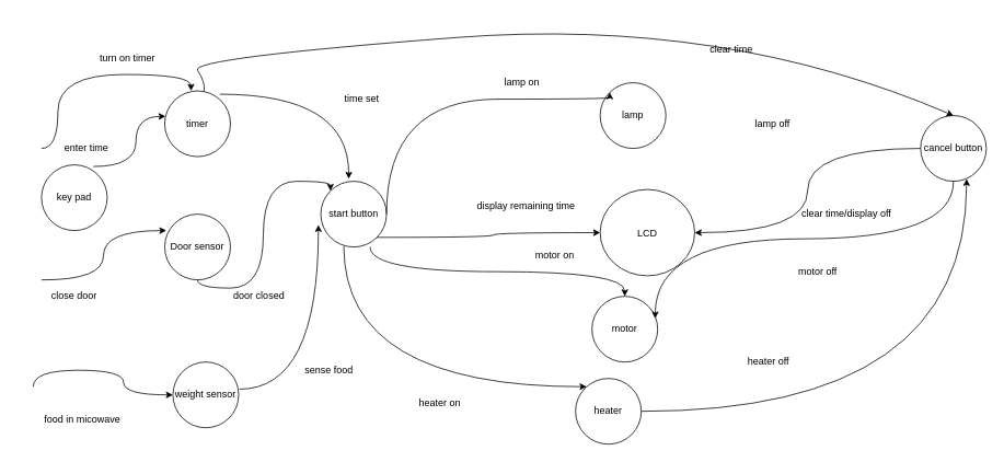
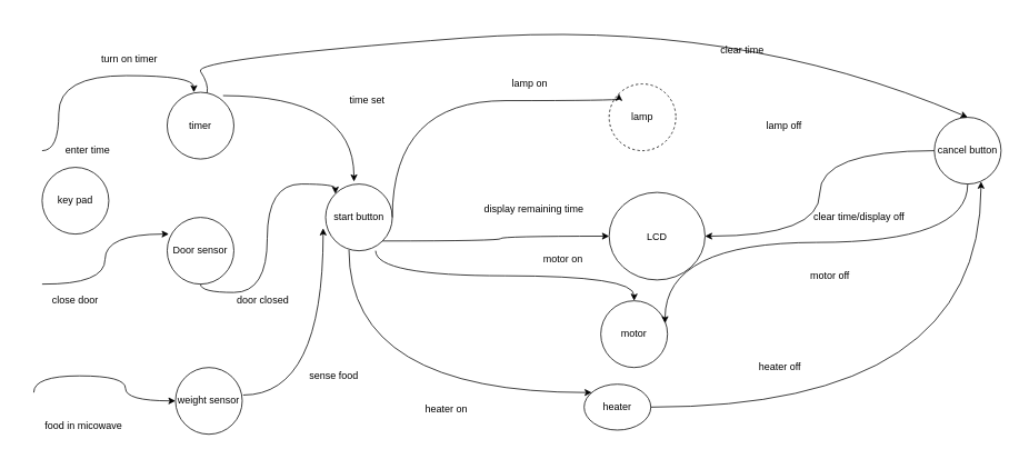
  <mxCell id="0" />
  <mxCell id="1" parent="0" />
  <mxCell id="2" value="start button" style="ellipse;whiteSpace=wrap;html=1;aspect=fixed;" vertex="1" parent="1"><mxGeometry x="390" y="220" width="80" height="80" as="geometry" /></mxCell>
  <mxCell id="3" value="timer" style="ellipse;whiteSpace=wrap;html=1;aspect=fixed;" vertex="1" parent="1"><mxGeometry x="200" y="110" width="80" height="80" as="geometry" /></mxCell>
  <mxCell id="4" value="" style="endArrow=classic;html=1;exitX=0.838;exitY=0.05;exitDx=0;exitDy=0;exitPerimeter=0;entryX=0.425;entryY=-0.037;entryDx=0;entryDy=0;entryPerimeter=0;edgeStyle=orthogonalEdgeStyle;curved=1;" edge="1" parent="1" source="3" target="2"><mxGeometry width="50" height="50" relative="1" as="geometry"><mxPoint x="410" y="310" as="sourcePoint" /><mxPoint x="460" y="260" as="targetPoint" /></mxGeometry></mxCell>
  <mxCell id="5" value="" style="endArrow=classic;html=1;entryX=0.4;entryY=0;entryDx=0;entryDy=0;entryPerimeter=0;edgeStyle=orthogonalEdgeStyle;curved=1;" edge="1" parent="1" target="3"><mxGeometry width="50" height="50" relative="1" as="geometry"><mxPoint x="50" y="180" as="sourcePoint" /><mxPoint x="460" y="260" as="targetPoint" /><Array as="points"><mxPoint x="70" y="180" /><mxPoint x="70" y="90" /><mxPoint x="232" y="90" /></Array></mxGeometry></mxCell>
  <mxCell id="6" value="turn on timer" style="text;html=1;strokeColor=none;fillColor=none;align=center;verticalAlign=middle;whiteSpace=wrap;rounded=0;" vertex="1" parent="1"><mxGeometry x="70" y="60" width="170" height="20" as="geometry" /></mxCell>
  <mxCell id="7" value="Door sensor&lt;br&gt;" style="ellipse;whiteSpace=wrap;html=1;aspect=fixed;" vertex="1" parent="1"><mxGeometry x="200" y="260" width="80" height="80" as="geometry" /></mxCell>
  <mxCell id="8" value="" style="curved=1;endArrow=classic;html=1;entryX=0;entryY=0;entryDx=0;entryDy=0;edgeStyle=orthogonalEdgeStyle;" edge="1" parent="1" source="7" target="2"><mxGeometry width="50" height="50" relative="1" as="geometry"><mxPoint x="410" y="300" as="sourcePoint" /><mxPoint x="460" y="250" as="targetPoint" /><Array as="points"><mxPoint x="240" y="350" /><mxPoint x="320" y="350" /><mxPoint x="320" y="220" /><mxPoint x="402" y="220" /></Array></mxGeometry></mxCell>
  <mxCell id="9" value="door closed" style="text;html=1;strokeColor=none;fillColor=none;align=center;verticalAlign=middle;whiteSpace=wrap;rounded=0;" vertex="1" parent="1"><mxGeometry x="230" y="350" width="170" height="20" as="geometry" /></mxCell>
  <mxCell id="10" value="time set" style="text;html=1;strokeColor=none;fillColor=none;align=center;verticalAlign=middle;whiteSpace=wrap;rounded=0;" vertex="1" parent="1"><mxGeometry x="390" y="110" width="100" height="20" as="geometry" /></mxCell>
  <mxCell id="11" value="" style="curved=1;endArrow=classic;html=1;entryX=0.025;entryY=0.25;entryDx=0;entryDy=0;entryPerimeter=0;edgeStyle=orthogonalEdgeStyle;" edge="1" parent="1" target="7"><mxGeometry width="50" height="50" relative="1" as="geometry"><mxPoint x="50" y="340" as="sourcePoint" /><mxPoint x="460" y="250" as="targetPoint" /></mxGeometry></mxCell>
  <mxCell id="12" value="close door&lt;br&gt;" style="text;html=1;strokeColor=none;fillColor=none;align=center;verticalAlign=middle;whiteSpace=wrap;rounded=0;" vertex="1" parent="1"><mxGeometry x="20" y="350" width="140" height="20" as="geometry" /></mxCell>
  <mxCell id="13" value="weight sensor&lt;br&gt;" style="ellipse;whiteSpace=wrap;html=1;aspect=fixed;" vertex="1" parent="1"><mxGeometry x="210" y="440" width="80" height="80" as="geometry" /></mxCell>
  <mxCell id="14" value="" style="curved=1;endArrow=classic;html=1;entryX=0;entryY=0.5;entryDx=0;entryDy=0;edgeStyle=orthogonalEdgeStyle;" edge="1" parent="1" target="13"><mxGeometry width="50" height="50" relative="1" as="geometry"><mxPoint x="40" y="470" as="sourcePoint" /><mxPoint x="460" y="240" as="targetPoint" /><Array as="points"><mxPoint x="40" y="450" /><mxPoint x="150" y="450" /><mxPoint x="150" y="480" /></Array></mxGeometry></mxCell>
  <mxCell id="15" value="food in micowave" style="text;html=1;strokeColor=none;fillColor=none;align=center;verticalAlign=middle;whiteSpace=wrap;rounded=0;" vertex="1" parent="1"><mxGeometry x="30" y="500" width="140" height="20" as="geometry" /></mxCell>
  <mxCell id="16" value="" style="curved=1;endArrow=classic;html=1;exitX=1.013;exitY=0.413;exitDx=0;exitDy=0;exitPerimeter=0;edgeStyle=orthogonalEdgeStyle;entryX=-0.037;entryY=0.663;entryDx=0;entryDy=0;entryPerimeter=0;" edge="1" parent="1" source="13" target="2"><mxGeometry width="50" height="50" relative="1" as="geometry"><mxPoint x="410" y="390" as="sourcePoint" /><mxPoint x="460" y="340" as="targetPoint" /></mxGeometry></mxCell>
  <mxCell id="17" value="sense food" style="text;html=1;strokeColor=none;fillColor=none;align=center;verticalAlign=middle;whiteSpace=wrap;rounded=0;" vertex="1" parent="1"><mxGeometry x="350" y="440" width="100" height="20" as="geometry" /></mxCell>
- <mxCell id="18" value="lamp" style="ellipse;whiteSpace=wrap;html=1;aspect=fixed;" vertex="1" parent="1"><mxGeometry x="730" y="100" width="80" height="80" as="geometry" /></mxCell>
+ <mxCell id="18" value="lamp" style="ellipse;whiteSpace=wrap;html=1;aspect=fixed;dashed=1;" vertex="1" parent="1"><mxGeometry x="730" y="100" width="80" height="80" as="geometry" /></mxCell>
  <mxCell id="19" value="" style="curved=1;endArrow=classic;html=1;exitX=1;exitY=0.5;exitDx=0;exitDy=0;entryX=0;entryY=0;entryDx=0;entryDy=0;edgeStyle=orthogonalEdgeStyle;" edge="1" parent="1" source="2" target="18"><mxGeometry width="50" height="50" relative="1" as="geometry"><mxPoint x="410" y="250" as="sourcePoint" /><mxPoint x="460" y="200" as="targetPoint" /><Array as="points"><mxPoint x="470" y="120" /><mxPoint x="742" y="120" /></Array></mxGeometry></mxCell>
  <mxCell id="20" value="lamp on&lt;br&gt;" style="text;html=1;strokeColor=none;fillColor=none;align=center;verticalAlign=middle;whiteSpace=wrap;rounded=0;" vertex="1" parent="1"><mxGeometry x="560" y="90" width="150" height="20" as="geometry" /></mxCell>
  <mxCell id="21" value="LCD" style="ellipse;whiteSpace=wrap;html=1;aspect=fixed;" vertex="1" parent="1"><mxGeometry x="730" y="230" width="115" height="105" as="geometry" /></mxCell>
  <mxCell id="22" value="" style="curved=1;endArrow=classic;html=1;entryX=0;entryY=0.5;entryDx=0;entryDy=0;exitX=1;exitY=1;exitDx=0;exitDy=0;edgeStyle=orthogonalEdgeStyle;" edge="1" parent="1" source="2" target="21"><mxGeometry width="50" height="50" relative="1" as="geometry"><mxPoint x="410" y="240" as="sourcePoint" /><mxPoint x="460" y="190" as="targetPoint" /></mxGeometry></mxCell>
  <mxCell id="23" value="display remaining time" style="text;html=1;strokeColor=none;fillColor=none;align=center;verticalAlign=middle;whiteSpace=wrap;rounded=0;" vertex="1" parent="1"><mxGeometry x="570" y="240" width="140" height="20" as="geometry" /></mxCell>
  <mxCell id="24" value="motor" style="ellipse;whiteSpace=wrap;html=1;aspect=fixed;" vertex="1" parent="1"><mxGeometry x="720" y="360" width="80" height="80" as="geometry" /></mxCell>
  <mxCell id="25" value="" style="curved=1;endArrow=classic;html=1;exitX=0.75;exitY=1;exitDx=0;exitDy=0;exitPerimeter=0;edgeStyle=orthogonalEdgeStyle;" edge="1" parent="1" source="2" target="24"><mxGeometry width="50" height="50" relative="1" as="geometry"><mxPoint x="410" y="400" as="sourcePoint" /><mxPoint x="460" y="350" as="targetPoint" /></mxGeometry></mxCell>
  <mxCell id="26" value="motor on" style="text;html=1;strokeColor=none;fillColor=none;align=center;verticalAlign=middle;whiteSpace=wrap;rounded=0;" vertex="1" parent="1"><mxGeometry x="640" y="300" width="70" height="20" as="geometry" /></mxCell>
- <mxCell id="27" value="heater" style="ellipse;whiteSpace=wrap;html=1;aspect=fixed;" vertex="1" parent="1"><mxGeometry x="700" y="460" width="80" height="80" as="geometry" /></mxCell>
+ <mxCell id="27" value="heater" style="ellipse;whiteSpace=wrap;html=1;aspect=fixed;" vertex="1" parent="1"><mxGeometry x="700" y="460" width="80" height="55" as="geometry" /></mxCell>
  <mxCell id="28" value="" style="curved=1;endArrow=classic;html=1;exitX=0.35;exitY=0.988;exitDx=0;exitDy=0;exitPerimeter=0;edgeStyle=orthogonalEdgeStyle;" edge="1" parent="1" source="2" target="27"><mxGeometry width="50" height="50" relative="1" as="geometry"><mxPoint x="410" y="400" as="sourcePoint" /><mxPoint x="460" y="350" as="targetPoint" /><Array as="points"><mxPoint x="418" y="470" /></Array></mxGeometry></mxCell>
  <mxCell id="29" value="heater on" style="text;html=1;strokeColor=none;fillColor=none;align=center;verticalAlign=middle;whiteSpace=wrap;rounded=0;" vertex="1" parent="1"><mxGeometry x="435" y="470" width="200" height="40" as="geometry" /></mxCell>
  <mxCell id="30" value="cancel button" style="ellipse;whiteSpace=wrap;html=1;aspect=fixed;" vertex="1" parent="1"><mxGeometry x="1120" y="140" width="80" height="80" as="geometry" /></mxCell>
  <mxCell id="31" value="" style="curved=1;endArrow=classic;html=1;entryX=0.5;entryY=0;entryDx=0;entryDy=0;" edge="1" parent="1" source="3" target="30"><mxGeometry width="50" height="50" relative="1" as="geometry"><mxPoint x="230" y="120" as="sourcePoint" /><mxPoint x="590" y="70" as="targetPoint" /><Array as="points"><mxPoint x="250" y="100" /><mxPoint x="230" y="70" /><mxPoint x="880" y="20" /></Array></mxGeometry></mxCell>
  <mxCell id="32" value="clear time" style="text;html=1;strokeColor=none;fillColor=none;align=center;verticalAlign=middle;whiteSpace=wrap;rounded=0;" vertex="1" parent="1"><mxGeometry x="820" y="50" width="140" height="20" as="geometry" /></mxCell>
  <mxCell id="33" value="key pad" style="ellipse;whiteSpace=wrap;html=1;aspect=fixed;" vertex="1" parent="1"><mxGeometry x="50" y="200" width="80" height="80" as="geometry" /></mxCell>
- <mxCell id="34" value="" style="curved=1;endArrow=classic;html=1;entryX=0.013;entryY=0.388;entryDx=0;entryDy=0;entryPerimeter=0;exitX=0.788;exitY=0.025;exitDx=0;exitDy=0;exitPerimeter=0;edgeStyle=orthogonalEdgeStyle;" edge="1" parent="1" source="33" target="3"><mxGeometry width="50" height="50" relative="1" as="geometry"><mxPoint x="80" y="120" as="sourcePoint" /><mxPoint x="130" y="70" as="targetPoint" /></mxGeometry></mxCell>
  <mxCell id="35" value="enter time" style="text;html=1;strokeColor=none;fillColor=none;align=center;verticalAlign=middle;whiteSpace=wrap;rounded=0;" vertex="1" parent="1"><mxGeometry x="70" y="170" width="70" height="20" as="geometry" /></mxCell>
  <mxCell id="36" value="lamp off" style="text;html=1;strokeColor=none;fillColor=none;align=center;verticalAlign=middle;whiteSpace=wrap;rounded=0;" vertex="1" parent="1"><mxGeometry x="870" y="140" width="140" height="20" as="geometry" /></mxCell>
  <mxCell id="37" value="" style="curved=1;endArrow=classic;html=1;exitX=0;exitY=0.5;exitDx=0;exitDy=0;entryX=1;entryY=0.5;entryDx=0;entryDy=0;edgeStyle=orthogonalEdgeStyle;" edge="1" parent="1" source="30" target="21"><mxGeometry width="50" height="50" relative="1" as="geometry"><mxPoint x="870" y="370" as="sourcePoint" /><mxPoint x="860" y="310" as="targetPoint" /></mxGeometry></mxCell>
  <mxCell id="38" value="clear time/display off&lt;br&gt;" style="text;html=1;strokeColor=none;fillColor=none;align=center;verticalAlign=middle;whiteSpace=wrap;rounded=0;" vertex="1" parent="1"><mxGeometry x="940" y="220" width="180" height="80" as="geometry" /></mxCell>
  <mxCell id="39" value="" style="curved=1;endArrow=classic;html=1;exitX=0.5;exitY=1;exitDx=0;exitDy=0;entryX=0.963;entryY=0.338;entryDx=0;entryDy=0;entryPerimeter=0;edgeStyle=orthogonalEdgeStyle;" edge="1" parent="1" source="30" target="24"><mxGeometry width="50" height="50" relative="1" as="geometry"><mxPoint x="810" y="350" as="sourcePoint" /><mxPoint x="860" y="300" as="targetPoint" /></mxGeometry></mxCell>
  <mxCell id="40" value="motor off" style="text;html=1;strokeColor=none;fillColor=none;align=center;verticalAlign=middle;whiteSpace=wrap;rounded=0;" vertex="1" parent="1"><mxGeometry x="930" y="320" width="130" height="20" as="geometry" /></mxCell>
  <mxCell id="41" value="" style="curved=1;endArrow=classic;html=1;exitX=1;exitY=0.5;exitDx=0;exitDy=0;entryX=0.7;entryY=0.963;entryDx=0;entryDy=0;entryPerimeter=0;edgeStyle=orthogonalEdgeStyle;" edge="1" parent="1" source="27" target="30"><mxGeometry width="50" height="50" relative="1" as="geometry"><mxPoint x="810" y="350" as="sourcePoint" /><mxPoint x="860" y="300" as="targetPoint" /></mxGeometry></mxCell>
  <mxCell id="42" value="heater off" style="text;html=1;strokeColor=none;fillColor=none;align=center;verticalAlign=middle;whiteSpace=wrap;rounded=0;" vertex="1" parent="1"><mxGeometry x="860" y="430" width="150" height="20" as="geometry" /></mxCell>
